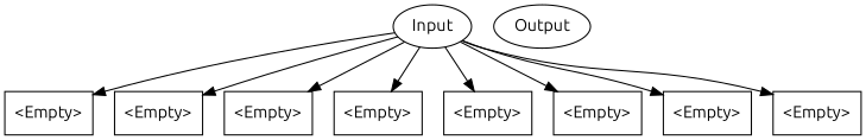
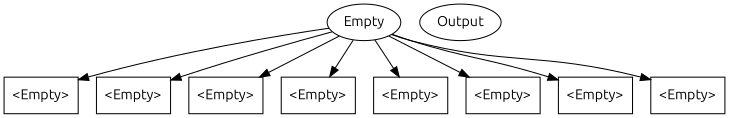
  digraph {
    fontname=Ubuntu
    node [fontname=Ubuntu shape=box]
    edge [fontname=Ubuntu]
-   n1 [label=Input width=0.5 shape=""]
+   n1 [label=Empty width=0.5 shape=""]
    n2 [label="<Empty>" width=0.5]
    n3 [label="<Empty>" width=0.5]
    n4 [label="<Empty>" width=0.5]
    n5 [label="<Empty>" width=0.5]
    n6 [label="<Empty>" width=0.5]
    n7 [label="<Empty>" width=0.5]
    n8 [label="<Empty>" width=0.5]
    n9 [label="<Empty>" width=0.5]
    n10 [label=Output width=0.5 shape=""]
    n1 -> n2
    n1 -> n3
    n1 -> n4
    n1 -> n5
    n1 -> n6
    n1 -> n7
    n1 -> n8
    n1 -> n9
  }
